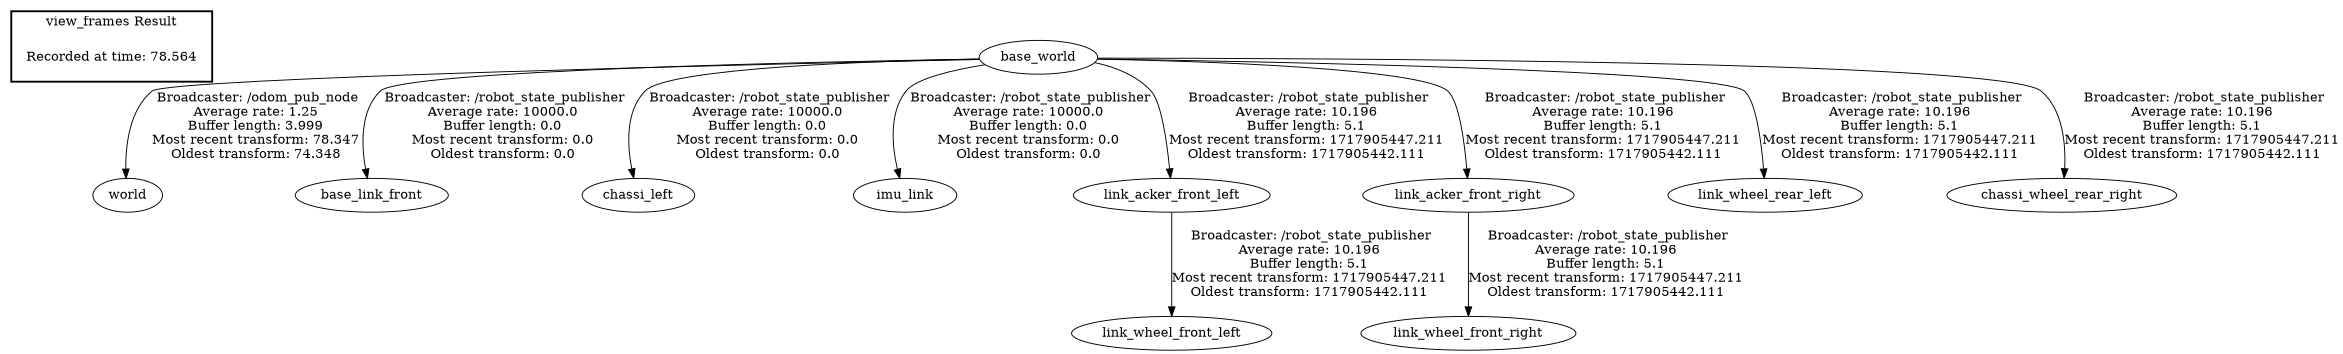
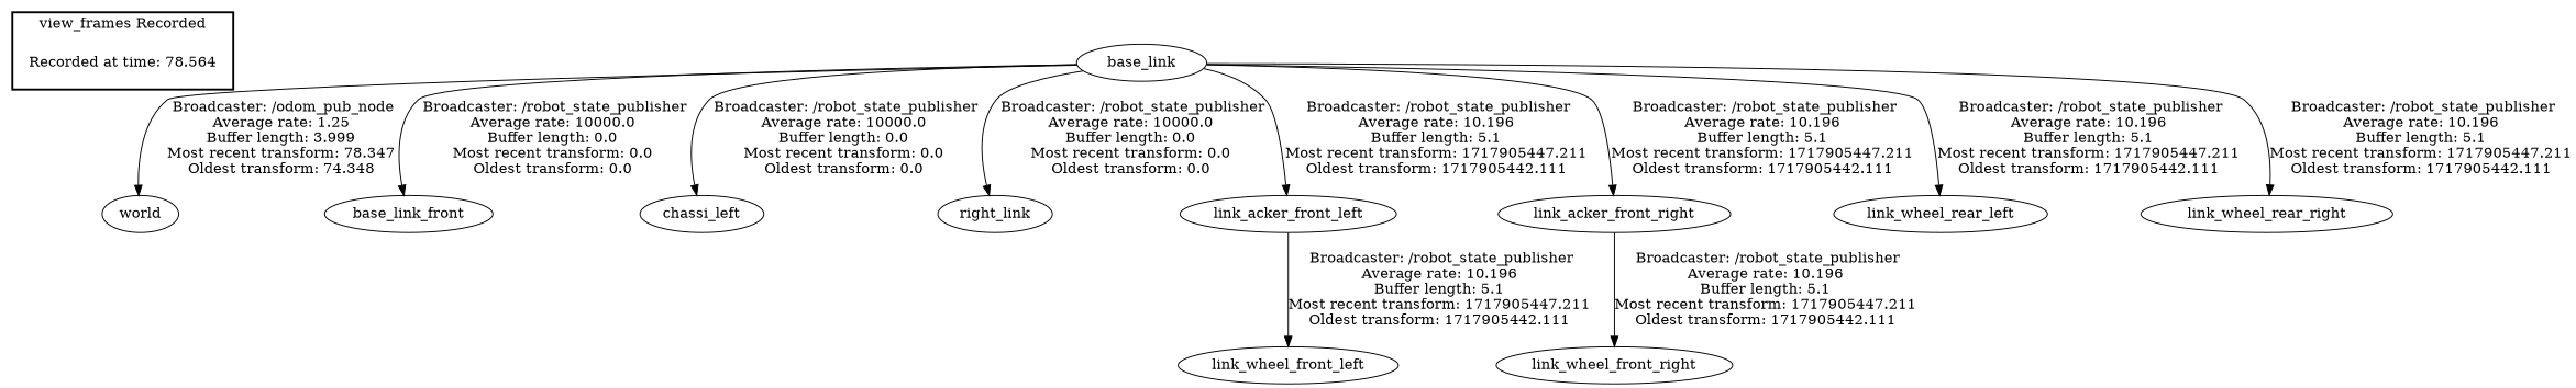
  digraph {
    "Recorded at time: 78.564" [shape=plaintext]
    world
-   base_link [label=base_world]
+   base_link
    base_link_front
    n5 [label=chassi_left]
-   imu_link
+   imu_link [label=right_link]
    link_acker_front_left
    link_acker_front_right
    link_wheel_rear_left
-   link_wheel_rear_right [label=chassi_wheel_rear_right]
+   link_wheel_rear_right
    link_wheel_front_left
    link_wheel_front_right
    subgraph cluster_1 {
      color=black
-     label="view_frames Result"
+     label="view_frames Recorded"
      style=bold
      "Recorded at time: 78.564"
    }
    "Recorded at time: 78.564" -> world [style=invis]
    base_link -> world [label=" Broadcaster: /odom_pub_node\nAverage rate: 1.25\nBuffer length: 3.999\nMost recent transform: 78.347\nOldest transform: 74.348\n"]
    base_link -> base_link_front [label=" Broadcaster: /robot_state_publisher\nAverage rate: 10000.0\nBuffer length: 0.0\nMost recent transform: 0.0\nOldest transform: 0.0\n"]
    base_link -> n5 [label=" Broadcaster: /robot_state_publisher\nAverage rate: 10000.0\nBuffer length: 0.0\nMost recent transform: 0.0\nOldest transform: 0.0\n"]
    base_link -> imu_link [label=" Broadcaster: /robot_state_publisher\nAverage rate: 10000.0\nBuffer length: 0.0\nMost recent transform: 0.0\nOldest transform: 0.0\n"]
    base_link -> link_acker_front_left [label=" Broadcaster: /robot_state_publisher\nAverage rate: 10.196\nBuffer length: 5.1\nMost recent transform: 1717905447.211\nOldest transform: 1717905442.111\n"]
    base_link -> link_acker_front_right [label=" Broadcaster: /robot_state_publisher\nAverage rate: 10.196\nBuffer length: 5.1\nMost recent transform: 1717905447.211\nOldest transform: 1717905442.111\n"]
    base_link -> link_wheel_rear_left [label=" Broadcaster: /robot_state_publisher\nAverage rate: 10.196\nBuffer length: 5.1\nMost recent transform: 1717905447.211\nOldest transform: 1717905442.111\n"]
    base_link -> link_wheel_rear_right [label=" Broadcaster: /robot_state_publisher\nAverage rate: 10.196\nBuffer length: 5.1\nMost recent transform: 1717905447.211\nOldest transform: 1717905442.111\n"]
    link_acker_front_left -> link_wheel_front_left [label=" Broadcaster: /robot_state_publisher\nAverage rate: 10.196\nBuffer length: 5.1\nMost recent transform: 1717905447.211\nOldest transform: 1717905442.111\n"]
    link_acker_front_right -> link_wheel_front_right [label=" Broadcaster: /robot_state_publisher\nAverage rate: 10.196\nBuffer length: 5.1\nMost recent transform: 1717905447.211\nOldest transform: 1717905442.111\n"]
  }
